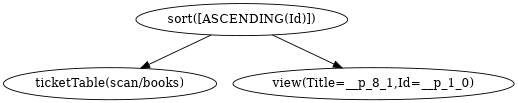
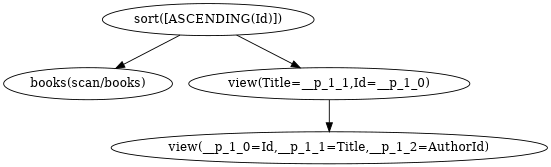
  digraph {
-   n1 [label="ticketTable(scan/books)"]
-   n3 [label="view(Title=__p_8_1,Id=__p_1_0)"]
+   n1 [label="books(scan/books)"]
+   n2 [label="view(__p_1_0=Id,__p_1_1=Title,__p_1_2=AuthorId)"]
+   n3 [label="view(Title=__p_1_1,Id=__p_1_0)"]
    n4 [label="sort([ASCENDING(Id)])"]
+   n3 -> n2
    n4 -> n1
    n4 -> n3
  }
